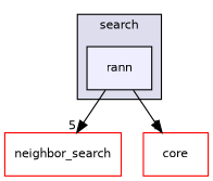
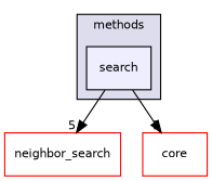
  digraph {
    compound=true
    node [fillcolor=white fontname=Helvetica fontsize=10 shape=box style=filled color=red]
    edge [headlabel=5 labeldistance=1.5 labelfontname=Helvetica labelfontsize=10]
-   n1 [fillcolor="#eeeeff" label=rann pencolor=black color=""]
+   n1 [fillcolor="#eeeeff" label=search pencolor=black color=""]
    n2 [label=neighbor_search]
    n3 [label=core]
    subgraph cluster_1 {
      bgcolor="#ddddee"
      fontname=Helvetica
      fontsize=10
-     label=search
+     label=methods
      pencolor=black
      n1
    }
    n1 -> n2
    n1 -> n3
  }
